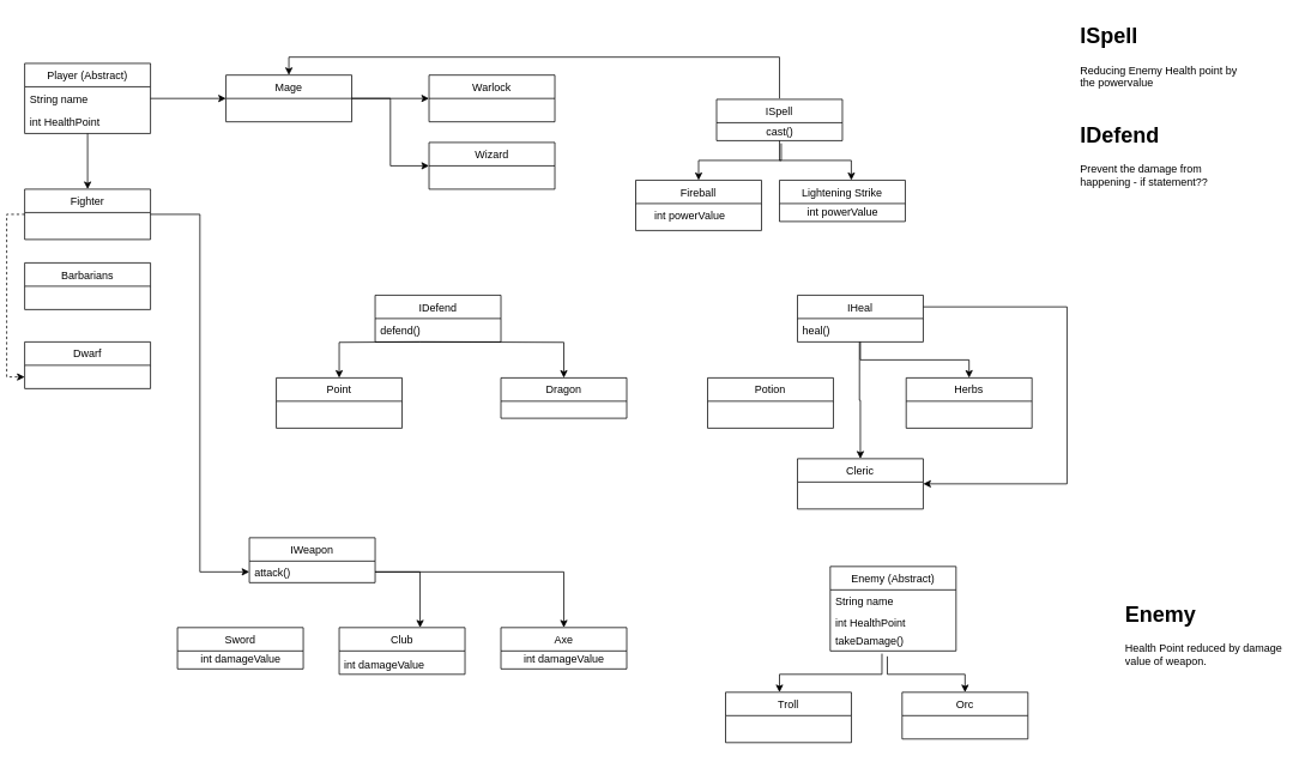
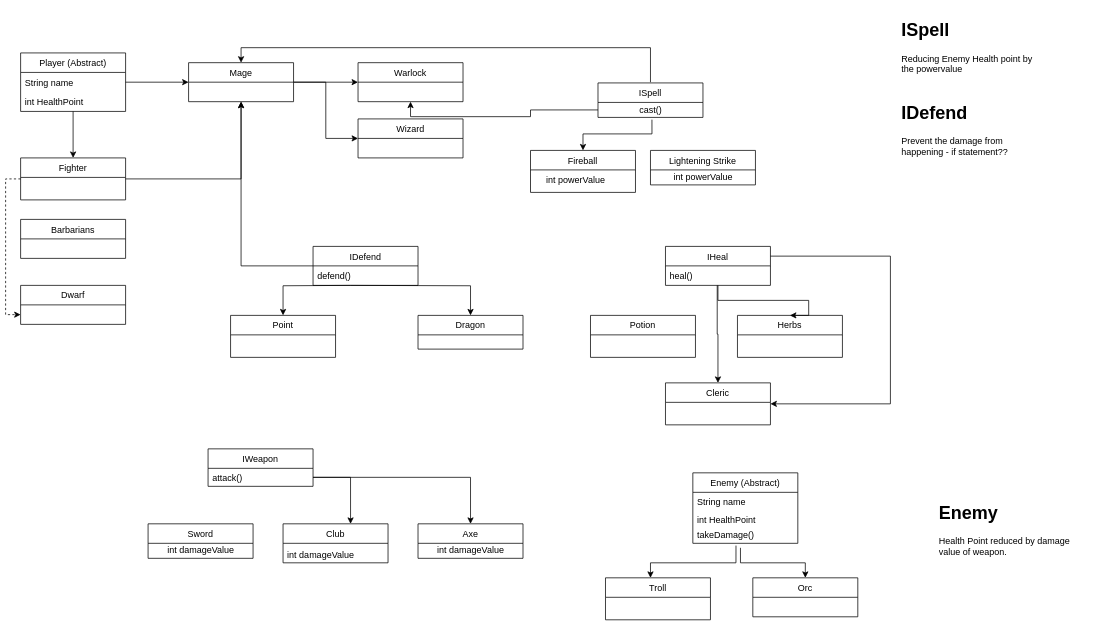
  <mxCell id="0" />
  <mxCell id="1" parent="0" />
  <mxCell id="2" style="edgeStyle=orthogonalEdgeStyle;rounded=0;orthogonalLoop=1;jettySize=auto;html=1;entryX=0.5;entryY=0;entryDx=0;entryDy=0;" edge="1" parent="1" source="3" target="24"><mxGeometry relative="1" as="geometry" /></mxCell>
  <mxCell id="3" value="Player (Abstract)" style="swimlane;fontStyle=0;childLayout=stackLayout;horizontal=1;startSize=26;fillColor=none;horizontalStack=0;resizeParent=1;resizeParentMax=0;resizeLast=0;collapsible=1;marginBottom=0;" vertex="1" parent="1"><mxGeometry x="20" y="70" width="140" height="78" as="geometry" /></mxCell>
  <mxCell id="4" value="String name&#10;" style="text;strokeColor=none;fillColor=none;align=left;verticalAlign=top;spacingLeft=4;spacingRight=4;overflow=hidden;rotatable=0;points=[[0,0.5],[1,0.5]];portConstraint=eastwest;" vertex="1" parent="3"><mxGeometry y="26" width="140" height="26" as="geometry" /></mxCell>
  <mxCell id="5" value="int HealthPoint" style="text;strokeColor=none;fillColor=none;align=left;verticalAlign=top;spacingLeft=4;spacingRight=4;overflow=hidden;rotatable=0;points=[[0,0.5],[1,0.5]];portConstraint=eastwest;" vertex="1" parent="3"><mxGeometry y="52" width="140" height="26" as="geometry" /></mxCell>
  <mxCell id="6" value="Enemy (Abstract)" style="swimlane;fontStyle=0;childLayout=stackLayout;horizontal=1;startSize=26;fillColor=none;horizontalStack=0;resizeParent=1;resizeParentMax=0;resizeLast=0;collapsible=1;marginBottom=0;" vertex="1" parent="1"><mxGeometry x="916.5" y="630" width="140" height="94" as="geometry" /></mxCell>
  <mxCell id="7" value="String name&#10;" style="text;strokeColor=none;fillColor=none;align=left;verticalAlign=top;spacingLeft=4;spacingRight=4;overflow=hidden;rotatable=0;points=[[0,0.5],[1,0.5]];portConstraint=eastwest;" vertex="1" parent="6"><mxGeometry y="26" width="140" height="24" as="geometry" /></mxCell>
  <mxCell id="8" value="int HealthPoint" style="text;strokeColor=none;fillColor=none;align=left;verticalAlign=top;spacingLeft=4;spacingRight=4;overflow=hidden;rotatable=0;points=[[0,0.5],[1,0.5]];portConstraint=eastwest;" vertex="1" parent="6"><mxGeometry y="50" width="140" height="20" as="geometry" /></mxCell>
  <mxCell id="9" value="takeDamage()" style="text;strokeColor=none;fillColor=none;align=left;verticalAlign=top;spacingLeft=4;spacingRight=4;overflow=hidden;rotatable=0;points=[[0,0.5],[1,0.5]];portConstraint=eastwest;" vertex="1" parent="6"><mxGeometry y="70" width="140" height="24" as="geometry" /></mxCell>
  <mxCell id="10" style="edgeStyle=orthogonalEdgeStyle;rounded=0;orthogonalLoop=1;jettySize=auto;html=1;exitX=0.5;exitY=0;exitDx=0;exitDy=0;entryX=0.5;entryY=0;entryDx=0;entryDy=0;" edge="1" parent="1" target="11"><mxGeometry relative="1" as="geometry"><mxPoint x="980" y="730" as="sourcePoint" /><Array as="points"><mxPoint x="980" y="750" /><mxPoint x="1067" y="750" /></Array></mxGeometry></mxCell>
  <mxCell id="11" value="Orc" style="swimlane;fontStyle=0;childLayout=stackLayout;horizontal=1;startSize=26;fillColor=none;horizontalStack=0;resizeParent=1;resizeParentMax=0;resizeLast=0;collapsible=1;marginBottom=0;" vertex="1" parent="1"><mxGeometry x="996.5" y="770" width="140" height="52" as="geometry" /></mxCell>
  <mxCell id="12" value="IWeapon" style="swimlane;fontStyle=0;childLayout=stackLayout;horizontal=1;startSize=26;fillColor=none;horizontalStack=0;resizeParent=1;resizeParentMax=0;resizeLast=0;collapsible=1;marginBottom=0;" vertex="1" parent="1"><mxGeometry x="270" y="598" width="140" height="50" as="geometry" /></mxCell>
  <mxCell id="13" value="attack()" style="text;strokeColor=none;fillColor=none;align=left;verticalAlign=top;spacingLeft=4;spacingRight=4;overflow=hidden;rotatable=0;points=[[0,0.5],[1,0.5]];portConstraint=eastwest;" vertex="1" parent="12"><mxGeometry y="26" width="140" height="24" as="geometry" /></mxCell>
  <mxCell id="14" value="Sword" style="swimlane;fontStyle=0;childLayout=stackLayout;horizontal=1;startSize=26;fillColor=none;horizontalStack=0;resizeParent=1;resizeParentMax=0;resizeLast=0;collapsible=1;marginBottom=0;" vertex="1" parent="1"><mxGeometry x="190" y="698" width="140" height="46" as="geometry" /></mxCell>
  <mxCell id="15" value="&lt;span style=&quot;text-align: left&quot;&gt;int damageValue&lt;/span&gt;" style="text;html=1;align=center;verticalAlign=middle;resizable=0;points=[];autosize=1;strokeColor=none;" vertex="1" parent="14"><mxGeometry y="26" width="140" height="20" as="geometry" /></mxCell>
  <mxCell id="16" value="Club" style="swimlane;fontStyle=0;childLayout=stackLayout;horizontal=1;startSize=26;fillColor=none;horizontalStack=0;resizeParent=1;resizeParentMax=0;resizeLast=0;collapsible=1;marginBottom=0;" vertex="1" parent="1"><mxGeometry x="370" y="698" width="140" height="52" as="geometry" /></mxCell>
  <mxCell id="17" value="Axe" style="swimlane;fontStyle=0;childLayout=stackLayout;horizontal=1;startSize=26;fillColor=none;horizontalStack=0;resizeParent=1;resizeParentMax=0;resizeLast=0;collapsible=1;marginBottom=0;" vertex="1" parent="1"><mxGeometry x="550" y="698" width="140" height="46" as="geometry" /></mxCell>
  <mxCell id="18" value="&lt;span style=&quot;text-align: left&quot;&gt;int damageValue&lt;/span&gt;" style="text;html=1;align=center;verticalAlign=middle;resizable=0;points=[];autosize=1;strokeColor=none;" vertex="1" parent="17"><mxGeometry y="26" width="140" height="20" as="geometry" /></mxCell>
  <mxCell id="19" style="edgeStyle=orthogonalEdgeStyle;rounded=0;orthogonalLoop=1;jettySize=auto;html=1;exitX=1;exitY=0.5;exitDx=0;exitDy=0;entryX=0.5;entryY=0;entryDx=0;entryDy=0;" edge="1" parent="1" source="13" target="17"><mxGeometry relative="1" as="geometry" /></mxCell>
  <mxCell id="20" style="edgeStyle=orthogonalEdgeStyle;rounded=0;orthogonalLoop=1;jettySize=auto;html=1;exitX=1;exitY=0.5;exitDx=0;exitDy=0;entryX=0.643;entryY=0;entryDx=0;entryDy=0;entryPerimeter=0;" edge="1" parent="1" source="13" target="16"><mxGeometry relative="1" as="geometry" /></mxCell>
  <mxCell id="21" value="Troll" style="swimlane;fontStyle=0;childLayout=stackLayout;horizontal=1;startSize=26;fillColor=none;horizontalStack=0;resizeParent=1;resizeParentMax=0;resizeLast=0;collapsible=1;marginBottom=0;" vertex="1" parent="1"><mxGeometry x="800" y="770" width="140" height="56" as="geometry" /></mxCell>
- <mxCell id="22" style="edgeStyle=orthogonalEdgeStyle;rounded=0;orthogonalLoop=1;jettySize=auto;html=1;exitX=1;exitY=0.5;exitDx=0;exitDy=0;entryX=0;entryY=0.5;entryDx=0;entryDy=0;" edge="1" parent="1" source="24" target="13"><mxGeometry relative="1" as="geometry" /></mxCell>
+ <mxCell id="22" style="edgeStyle=orthogonalEdgeStyle;rounded=0;orthogonalLoop=1;jettySize=auto;html=1;exitX=1;exitY=0.5;exitDx=0;exitDy=0;" edge="1" parent="1" source="24" target="45"><mxGeometry relative="1" as="geometry" /></mxCell>
  <mxCell id="23" style="edgeStyle=orthogonalEdgeStyle;rounded=0;orthogonalLoop=1;jettySize=auto;html=1;exitX=0;exitY=0.5;exitDx=0;exitDy=0;entryX=0;entryY=0.75;entryDx=0;entryDy=0;dashed=1;" edge="1" parent="1" source="24" target="26"><mxGeometry relative="1" as="geometry" /></mxCell>
  <mxCell id="24" value="Fighter" style="swimlane;fontStyle=0;childLayout=stackLayout;horizontal=1;startSize=26;fillColor=none;horizontalStack=0;resizeParent=1;resizeParentMax=0;resizeLast=0;collapsible=1;marginBottom=0;" vertex="1" parent="1"><mxGeometry x="20" y="210" width="140" height="56" as="geometry" /></mxCell>
  <mxCell id="25" value="Barbarians" style="swimlane;fontStyle=0;childLayout=stackLayout;horizontal=1;startSize=26;fillColor=none;horizontalStack=0;resizeParent=1;resizeParentMax=0;resizeLast=0;collapsible=1;marginBottom=0;" vertex="1" parent="1"><mxGeometry x="20" y="292" width="140" height="52" as="geometry" /></mxCell>
  <mxCell id="26" value="Dwarf" style="swimlane;fontStyle=0;childLayout=stackLayout;horizontal=1;startSize=26;fillColor=none;horizontalStack=0;resizeParent=1;resizeParentMax=0;resizeLast=0;collapsible=1;marginBottom=0;" vertex="1" parent="1"><mxGeometry x="20" y="380" width="140" height="52" as="geometry" /></mxCell>
  <mxCell id="27" value="ISpell" style="swimlane;fontStyle=0;childLayout=stackLayout;horizontal=1;startSize=26;fillColor=none;horizontalStack=0;resizeParent=1;resizeParentMax=0;resizeLast=0;collapsible=1;marginBottom=0;" vertex="1" parent="1"><mxGeometry x="790" y="110" width="140" height="46" as="geometry" /></mxCell>
  <mxCell id="28" value="cast()" style="text;html=1;align=center;verticalAlign=middle;resizable=0;points=[];autosize=1;strokeColor=none;" vertex="1" parent="27"><mxGeometry y="26" width="140" height="20" as="geometry" /></mxCell>
  <mxCell id="29" value="Fireball" style="swimlane;fontStyle=0;childLayout=stackLayout;horizontal=1;startSize=26;fillColor=none;horizontalStack=0;resizeParent=1;resizeParentMax=0;resizeLast=0;collapsible=1;marginBottom=0;" vertex="1" parent="1"><mxGeometry x="700" y="200" width="140" height="56" as="geometry" /></mxCell>
  <mxCell id="30" value="Lightening Strike" style="swimlane;fontStyle=0;childLayout=stackLayout;horizontal=1;startSize=26;fillColor=none;horizontalStack=0;resizeParent=1;resizeParentMax=0;resizeLast=0;collapsible=1;marginBottom=0;" vertex="1" parent="1"><mxGeometry x="860" y="200" width="140" height="46" as="geometry" /></mxCell>
  <mxCell id="31" value="&lt;span style=&quot;text-align: left&quot;&gt;int powerValue&lt;/span&gt;" style="text;html=1;align=center;verticalAlign=middle;resizable=0;points=[];autosize=1;strokeColor=none;" vertex="1" parent="30"><mxGeometry y="26" width="140" height="20" as="geometry" /></mxCell>
  <mxCell id="32" style="edgeStyle=orthogonalEdgeStyle;rounded=0;orthogonalLoop=1;jettySize=auto;html=1;exitX=0.514;exitY=1.15;exitDx=0;exitDy=0;entryX=0.5;entryY=0;entryDx=0;entryDy=0;exitPerimeter=0;" edge="1" parent="1" source="28" target="29"><mxGeometry relative="1" as="geometry" /></mxCell>
- <mxCell id="33" style="edgeStyle=orthogonalEdgeStyle;rounded=0;orthogonalLoop=1;jettySize=auto;html=1;entryX=0.571;entryY=0;entryDx=0;entryDy=0;entryPerimeter=0;" edge="1" parent="1" source="28" target="30"><mxGeometry relative="1" as="geometry" /></mxCell>
+ <mxCell id="33" style="edgeStyle=orthogonalEdgeStyle;rounded=0;orthogonalLoop=1;jettySize=auto;html=1;" edge="1" parent="1" source="28" target="46"><mxGeometry relative="1" as="geometry" /></mxCell>
+ <mxCell id="34" style="edgeStyle=orthogonalEdgeStyle;rounded=0;orthogonalLoop=1;jettySize=auto;html=1;exitX=0;exitY=0.5;exitDx=0;exitDy=0;entryX=0.5;entryY=1;entryDx=0;entryDy=0;" edge="1" parent="1" source="35" target="45"><mxGeometry relative="1" as="geometry"><Array as="points"><mxPoint x="314" y="354" /></Array></mxGeometry></mxCell>
  <mxCell id="35" value="IDefend" style="swimlane;fontStyle=0;childLayout=stackLayout;horizontal=1;startSize=26;fillColor=none;horizontalStack=0;resizeParent=1;resizeParentMax=0;resizeLast=0;collapsible=1;marginBottom=0;" vertex="1" parent="1"><mxGeometry x="410" y="328" width="140" height="52" as="geometry" /></mxCell>
  <mxCell id="36" value="defend()" style="text;strokeColor=none;fillColor=none;align=left;verticalAlign=top;spacingLeft=4;spacingRight=4;overflow=hidden;rotatable=0;points=[[0,0.5],[1,0.5]];portConstraint=eastwest;" vertex="1" parent="35"><mxGeometry y="26" width="140" height="26" as="geometry" /></mxCell>
  <mxCell id="37" style="edgeStyle=orthogonalEdgeStyle;rounded=0;orthogonalLoop=1;jettySize=auto;html=1;exitX=0.5;exitY=0;exitDx=0;exitDy=0;entryX=0.5;entryY=0;entryDx=0;entryDy=0;" edge="1" parent="1" target="38"><mxGeometry relative="1" as="geometry"><mxPoint x="460" y="380" as="sourcePoint" /></mxGeometry></mxCell>
  <mxCell id="38" value="Point" style="swimlane;fontStyle=0;childLayout=stackLayout;horizontal=1;startSize=26;fillColor=none;horizontalStack=0;resizeParent=1;resizeParentMax=0;resizeLast=0;collapsible=1;marginBottom=0;" vertex="1" parent="1"><mxGeometry x="300" y="420" width="140" height="56" as="geometry" /></mxCell>
  <mxCell id="39" style="edgeStyle=orthogonalEdgeStyle;rounded=0;orthogonalLoop=1;jettySize=auto;html=1;exitX=0.5;exitY=0;exitDx=0;exitDy=0;entryX=0.5;entryY=0;entryDx=0;entryDy=0;" edge="1" parent="1" target="40"><mxGeometry relative="1" as="geometry"><mxPoint x="460" y="380" as="sourcePoint" /></mxGeometry></mxCell>
  <mxCell id="40" value="Dragon" style="swimlane;fontStyle=0;childLayout=stackLayout;horizontal=1;startSize=26;fillColor=none;horizontalStack=0;resizeParent=1;resizeParentMax=0;resizeLast=0;collapsible=1;marginBottom=0;" vertex="1" parent="1"><mxGeometry x="550" y="420" width="140" height="45" as="geometry" /></mxCell>
  <mxCell id="41" style="edgeStyle=orthogonalEdgeStyle;rounded=0;orthogonalLoop=1;jettySize=auto;html=1;exitX=1;exitY=0.5;exitDx=0;exitDy=0;" edge="1" parent="1" source="4" target="45"><mxGeometry relative="1" as="geometry"><mxPoint x="240" y="109" as="targetPoint" /></mxGeometry></mxCell>
  <mxCell id="42" style="edgeStyle=orthogonalEdgeStyle;rounded=0;orthogonalLoop=1;jettySize=auto;html=1;exitX=1;exitY=0.5;exitDx=0;exitDy=0;entryX=0;entryY=0.5;entryDx=0;entryDy=0;" edge="1" parent="1" source="45" target="46"><mxGeometry relative="1" as="geometry" /></mxCell>
  <mxCell id="43" style="edgeStyle=orthogonalEdgeStyle;rounded=0;orthogonalLoop=1;jettySize=auto;html=1;exitX=1;exitY=0.5;exitDx=0;exitDy=0;entryX=0;entryY=0.5;entryDx=0;entryDy=0;" edge="1" parent="1" source="45" target="47"><mxGeometry relative="1" as="geometry" /></mxCell>
  <mxCell id="44" style="edgeStyle=orthogonalEdgeStyle;rounded=0;orthogonalLoop=1;jettySize=auto;html=1;entryX=0.5;entryY=0;entryDx=0;entryDy=0;" edge="1" parent="1" target="45"><mxGeometry relative="1" as="geometry"><mxPoint x="860" y="109" as="sourcePoint" /><Array as="points"><mxPoint x="860" y="63" /><mxPoint x="314" y="63" /></Array></mxGeometry></mxCell>
  <mxCell id="45" value="Mage" style="swimlane;fontStyle=0;childLayout=stackLayout;horizontal=1;startSize=26;fillColor=none;horizontalStack=0;resizeParent=1;resizeParentMax=0;resizeLast=0;collapsible=1;marginBottom=0;" vertex="1" parent="1"><mxGeometry x="244" y="83" width="140" height="52" as="geometry" /></mxCell>
  <mxCell id="46" value="Warlock" style="swimlane;fontStyle=0;childLayout=stackLayout;horizontal=1;startSize=26;fillColor=none;horizontalStack=0;resizeParent=1;resizeParentMax=0;resizeLast=0;collapsible=1;marginBottom=0;" vertex="1" parent="1"><mxGeometry x="470" y="83" width="140" height="52" as="geometry" /></mxCell>
  <mxCell id="47" value="Wizard" style="swimlane;fontStyle=0;childLayout=stackLayout;horizontal=1;startSize=26;fillColor=none;horizontalStack=0;resizeParent=1;resizeParentMax=0;resizeLast=0;collapsible=1;marginBottom=0;" vertex="1" parent="1"><mxGeometry x="470" y="158" width="140" height="52" as="geometry" /></mxCell>
  <mxCell id="48" style="edgeStyle=orthogonalEdgeStyle;rounded=0;orthogonalLoop=1;jettySize=auto;html=1;exitX=1;exitY=0.25;exitDx=0;exitDy=0;entryX=1;entryY=0.5;entryDx=0;entryDy=0;" edge="1" parent="1" source="49" target="55"><mxGeometry relative="1" as="geometry"><Array as="points"><mxPoint x="1180" y="341" /><mxPoint x="1180" y="538" /></Array></mxGeometry></mxCell>
  <mxCell id="49" value="IHeal" style="swimlane;fontStyle=0;childLayout=stackLayout;horizontal=1;startSize=26;fillColor=none;horizontalStack=0;resizeParent=1;resizeParentMax=0;resizeLast=0;collapsible=1;marginBottom=0;" vertex="1" parent="1"><mxGeometry x="880" y="328" width="140" height="52" as="geometry" /></mxCell>
  <mxCell id="50" value="heal()" style="text;strokeColor=none;fillColor=none;align=left;verticalAlign=top;spacingLeft=4;spacingRight=4;overflow=hidden;rotatable=0;points=[[0,0.5],[1,0.5]];portConstraint=eastwest;" vertex="1" parent="49"><mxGeometry y="26" width="140" height="26" as="geometry" /></mxCell>
  <mxCell id="51" value="Potion" style="swimlane;fontStyle=0;childLayout=stackLayout;horizontal=1;startSize=26;fillColor=none;horizontalStack=0;resizeParent=1;resizeParentMax=0;resizeLast=0;collapsible=1;marginBottom=0;" vertex="1" parent="1"><mxGeometry x="780" y="420" width="140" height="56" as="geometry" /></mxCell>
  <mxCell id="52" style="edgeStyle=orthogonalEdgeStyle;rounded=0;orthogonalLoop=1;jettySize=auto;html=1;exitX=0.5;exitY=0;exitDx=0;exitDy=0;entryX=0.5;entryY=0;entryDx=0;entryDy=0;" edge="1" parent="1" target="53"><mxGeometry relative="1" as="geometry"><mxPoint x="950" y="380" as="sourcePoint" /><Array as="points"><mxPoint x="950" y="400" /><mxPoint x="1071" y="400" /></Array></mxGeometry></mxCell>
- <mxCell id="53" value="Herbs" style="swimlane;fontStyle=0;childLayout=stackLayout;horizontal=1;startSize=26;fillColor=none;horizontalStack=0;resizeParent=1;resizeParentMax=0;resizeLast=0;collapsible=1;marginBottom=0;" vertex="1" parent="1"><mxGeometry x="1001" y="420" width="140" height="56" as="geometry" /></mxCell>
+ <mxCell id="53" value="Herbs" style="swimlane;fontStyle=0;childLayout=stackLayout;horizontal=1;startSize=26;fillColor=none;horizontalStack=0;resizeParent=1;resizeParentMax=0;resizeLast=0;collapsible=1;marginBottom=0;" vertex="1" parent="1"><mxGeometry x="976" y="420" width="140" height="56" as="geometry" /></mxCell>
  <mxCell id="54" style="edgeStyle=orthogonalEdgeStyle;rounded=0;orthogonalLoop=1;jettySize=auto;html=1;exitX=0.493;exitY=1;exitDx=0;exitDy=0;exitPerimeter=0;" edge="1" parent="1" source="50" target="55"><mxGeometry relative="1" as="geometry" /></mxCell>
  <mxCell id="55" value="Cleric" style="swimlane;fontStyle=0;childLayout=stackLayout;horizontal=1;startSize=26;fillColor=none;horizontalStack=0;resizeParent=1;resizeParentMax=0;resizeLast=0;collapsible=1;marginBottom=0;" vertex="1" parent="1"><mxGeometry x="880" y="510" width="140" height="56" as="geometry" /></mxCell>
  <mxCell id="56" value="&lt;h1&gt;ISpell&amp;nbsp;&lt;/h1&gt;&lt;div&gt;Reducing Enemy Health point by the powervalue&lt;/div&gt;" style="text;html=1;strokeColor=none;fillColor=none;spacing=5;spacingTop=-20;whiteSpace=wrap;overflow=hidden;rounded=0;" vertex="1" parent="1"><mxGeometry x="1190" y="20" width="190" height="120" as="geometry" /></mxCell>
  <mxCell id="57" value="&lt;h1&gt;IDefend&lt;/h1&gt;&lt;p&gt;Prevent the damage from happening - if statement??&lt;/p&gt;" style="text;html=1;strokeColor=none;fillColor=none;spacing=5;spacingTop=-20;whiteSpace=wrap;overflow=hidden;rounded=0;" vertex="1" parent="1"><mxGeometry x="1190" y="130" width="190" height="120" as="geometry" /></mxCell>
  <mxCell id="58" style="edgeStyle=orthogonalEdgeStyle;rounded=0;orthogonalLoop=1;jettySize=auto;html=1;exitX=0.411;exitY=1.125;exitDx=0;exitDy=0;entryX=0.5;entryY=0;entryDx=0;entryDy=0;exitPerimeter=0;" edge="1" parent="1" source="9"><mxGeometry relative="1" as="geometry"><mxPoint x="860" y="770" as="targetPoint" /><Array as="points"><mxPoint x="974" y="750" /><mxPoint x="860" y="750" /></Array></mxGeometry></mxCell>
  <mxCell id="59" value="&lt;h1&gt;Enemy&lt;/h1&gt;&lt;p&gt;Health Point reduced by damage value of weapon.&lt;/p&gt;" style="text;html=1;strokeColor=none;fillColor=none;spacing=5;spacingTop=-20;whiteSpace=wrap;overflow=hidden;rounded=0;" vertex="1" parent="1"><mxGeometry x="1240" y="664" width="190" height="120" as="geometry" /></mxCell>
  <mxCell id="60" value="&lt;span style=&quot;text-align: left&quot;&gt;int damageValue&lt;/span&gt;" style="text;html=1;align=center;verticalAlign=middle;resizable=0;points=[];autosize=1;strokeColor=none;" vertex="1" parent="1"><mxGeometry x="370" y="730" width="100" height="20" as="geometry" /></mxCell>
  <mxCell id="61" value="&lt;span style=&quot;text-align: left&quot;&gt;int powerValue&lt;/span&gt;" style="text;html=1;align=center;verticalAlign=middle;resizable=0;points=[];autosize=1;strokeColor=none;" vertex="1" parent="1"><mxGeometry x="715" y="230" width="90" height="20" as="geometry" /></mxCell>
